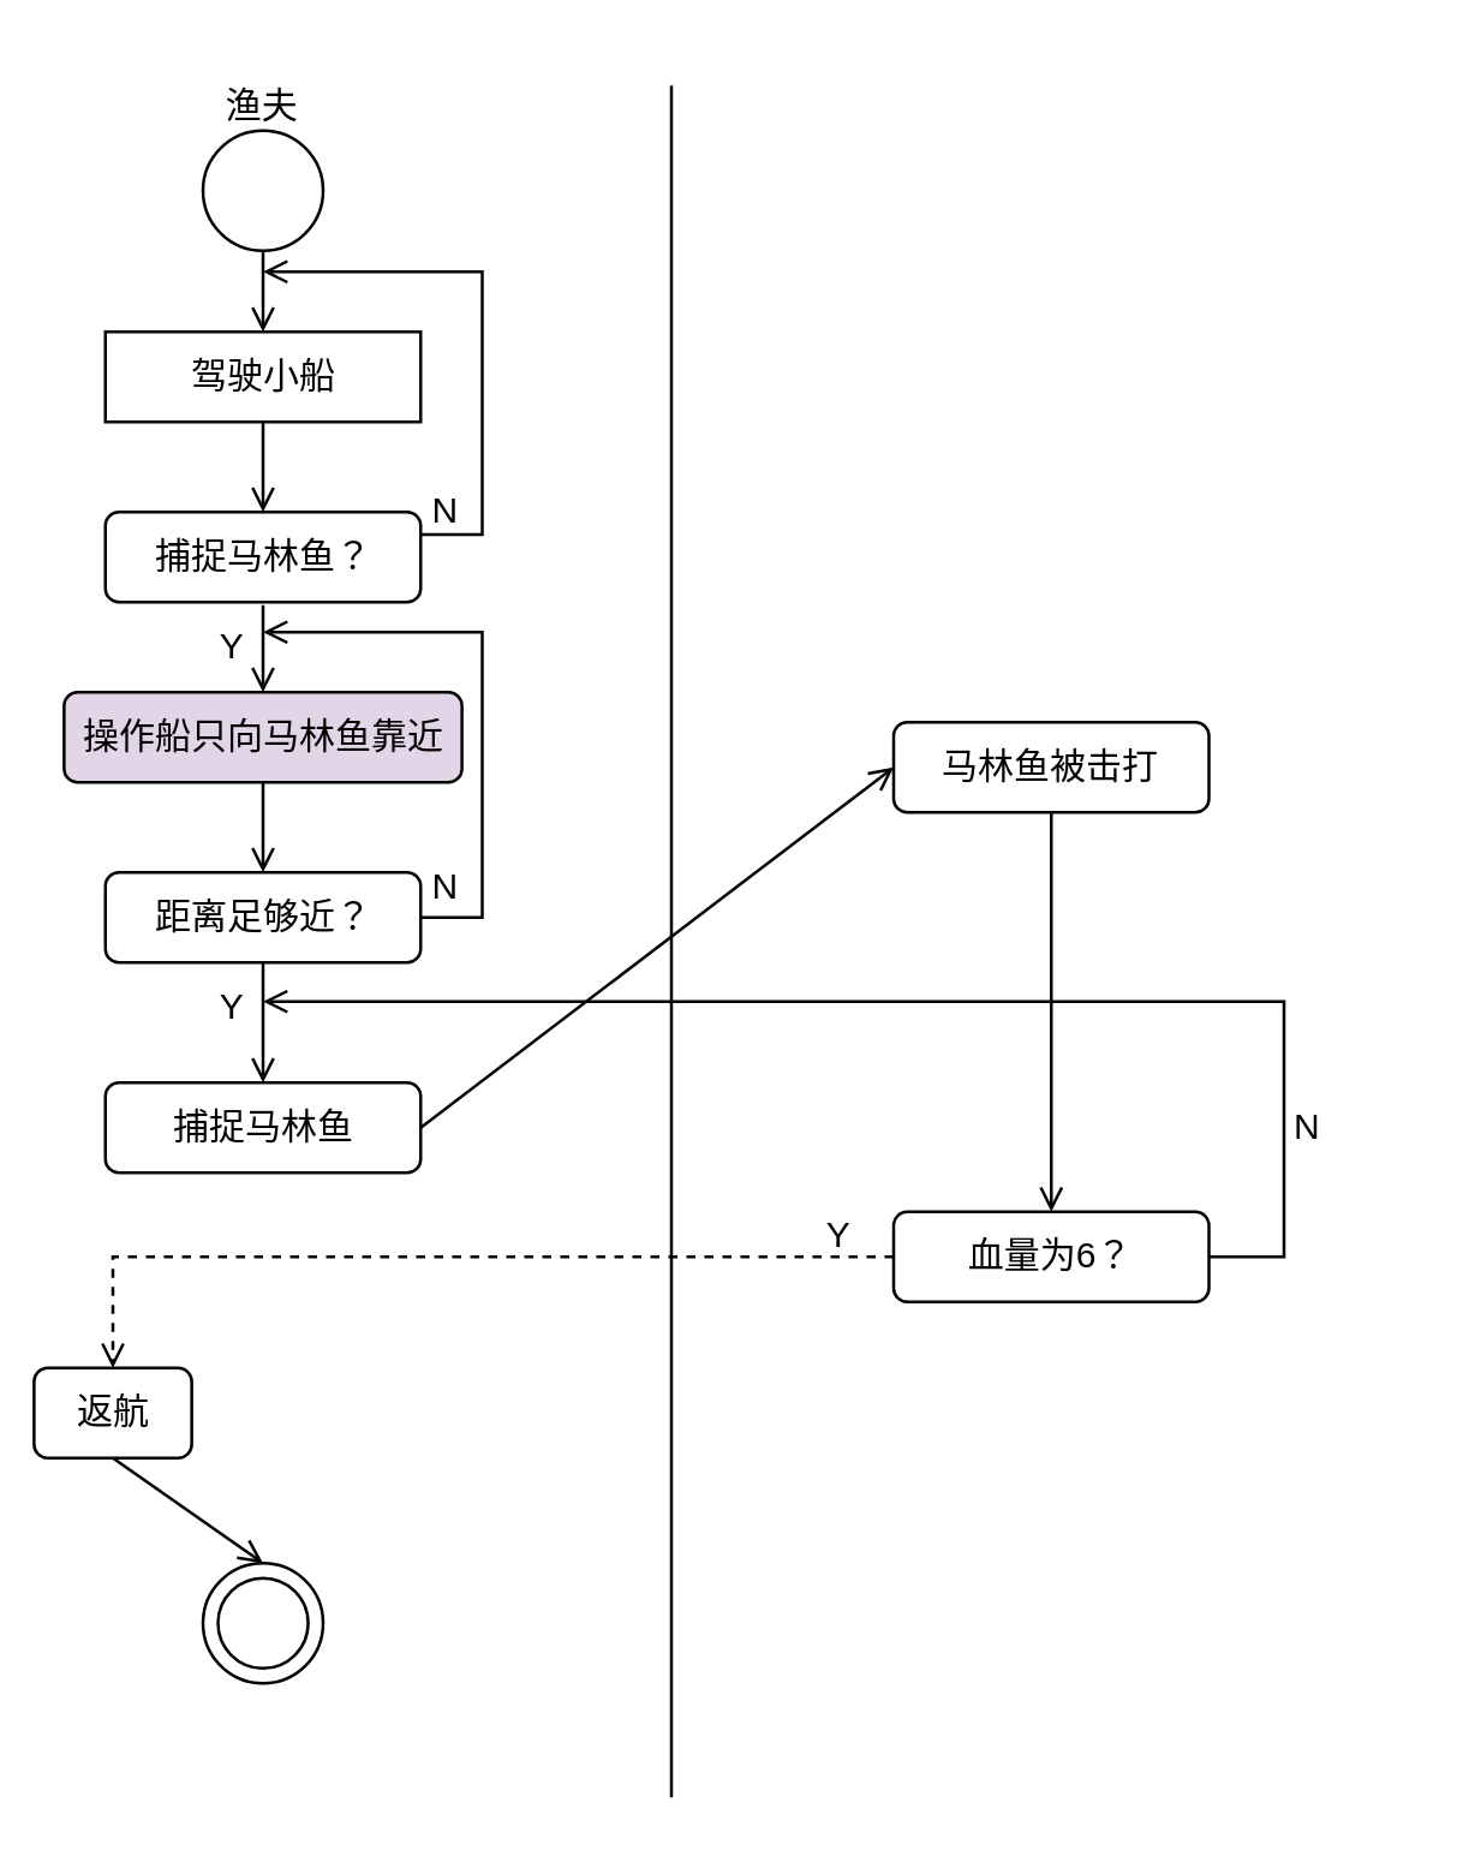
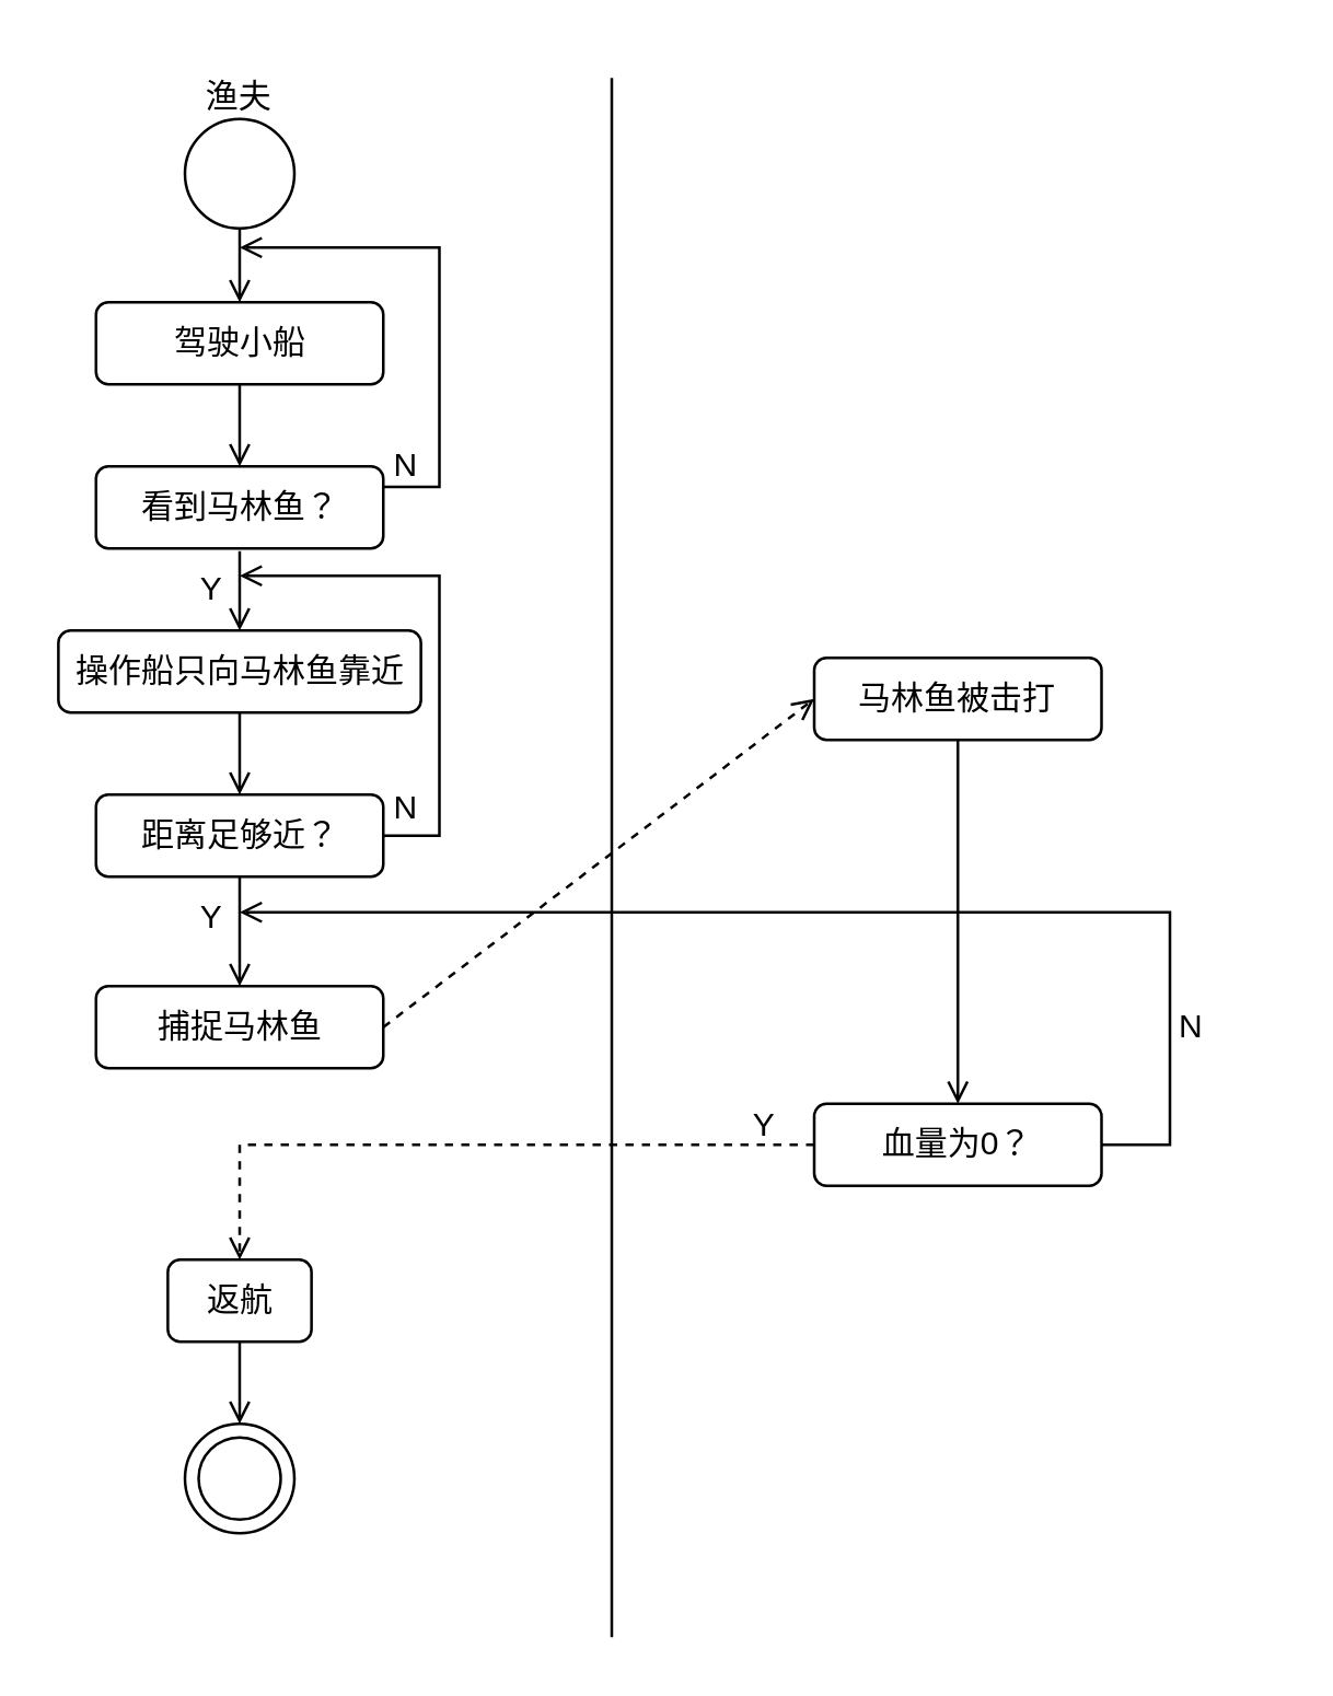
  <mxCell id="0" />
  <mxCell id="1" parent="0" />
  <mxCell id="2" style="rounded=0;orthogonalLoop=1;jettySize=auto;html=1;exitX=0.5;exitY=1;exitDx=0;exitDy=0;endArrow=open;endFill=0;" edge="1" parent="1" source="3" target="6"><mxGeometry relative="1" as="geometry" /></mxCell>
  <mxCell id="3" value="" style="ellipse;whiteSpace=wrap;html=1;aspect=fixed;" vertex="1" parent="1"><mxGeometry x="67" y="43" width="40" height="40" as="geometry" /></mxCell>
  <mxCell id="4" value="渔夫" style="text;strokeColor=none;align=center;fillColor=none;html=1;verticalAlign=middle;whiteSpace=wrap;rounded=0;" vertex="1" parent="1"><mxGeometry x="57" y="20" width="60" height="30" as="geometry" /></mxCell>
  <mxCell id="5" style="edgeStyle=orthogonalEdgeStyle;rounded=0;orthogonalLoop=1;jettySize=auto;html=1;exitX=1;exitY=0.25;exitDx=0;exitDy=0;endArrow=open;endFill=0;" edge="1" parent="1" source="7"><mxGeometry relative="1" as="geometry"><mxPoint x="87" y="90" as="targetPoint" /><Array as="points"><mxPoint x="160" y="177" /><mxPoint x="160" y="90" /></Array></mxGeometry></mxCell>
- <mxCell id="6" value="驾驶小船" style="whiteSpace=wrap;html=1;rounded=0;" vertex="1" parent="1"><mxGeometry x="34.5" y="110" width="105" height="30" as="geometry" /></mxCell>
- <mxCell id="7" value="捕捉马林鱼？" style="rounded=1;whiteSpace=wrap;html=1;" vertex="1" parent="1"><mxGeometry x="34.5" y="170" width="105" height="30" as="geometry" /></mxCell>
- <mxCell id="8" value="操作船只向马林鱼靠近" style="rounded=1;whiteSpace=wrap;html=1;fillColor=#e1d5e7;" vertex="1" parent="1"><mxGeometry x="20.75" y="230" width="132.5" height="30" as="geometry" /></mxCell>
+ <mxCell id="6" value="驾驶小船" style="rounded=1;whiteSpace=wrap;html=1;" vertex="1" parent="1"><mxGeometry x="34.5" y="110" width="105" height="30" as="geometry" /></mxCell>
+ <mxCell id="7" value="看到马林鱼？" style="rounded=1;whiteSpace=wrap;html=1;" vertex="1" parent="1"><mxGeometry x="34.5" y="170" width="105" height="30" as="geometry" /></mxCell>
+ <mxCell id="8" value="操作船只向马林鱼靠近" style="rounded=1;whiteSpace=wrap;html=1;" vertex="1" parent="1"><mxGeometry x="20.75" y="230" width="132.5" height="30" as="geometry" /></mxCell>
  <mxCell id="9" style="edgeStyle=orthogonalEdgeStyle;rounded=0;orthogonalLoop=1;jettySize=auto;html=1;exitX=1;exitY=0.5;exitDx=0;exitDy=0;endArrow=open;endFill=0;" edge="1" parent="1" source="10"><mxGeometry relative="1" as="geometry"><mxPoint x="87" y="210" as="targetPoint" /><Array as="points"><mxPoint x="160" y="305" /><mxPoint x="160" y="210" /></Array></mxGeometry></mxCell>
  <mxCell id="10" value="距离足够近？&lt;span style=&quot;color: rgba(0, 0, 0, 0); font-family: monospace; font-size: 0px; text-align: start; text-wrap: nowrap;&quot;&gt;%3CmxGraphModel%3E%3Croot%3E%3CmxCell%20id%3D%220%22%2F%3E%3CmxCell%20id%3D%221%22%20parent%3D%220%22%2F%3E%3CmxCell%20id%3D%222%22%20value%3D%22%E9%A9%BE%E9%A9%B6%E5%B0%8F%E8%88%B9%22%20style%3D%22rounded%3D1%3BwhiteSpace%3Dwrap%3Bhtml%3D1%3B%22%20vertex%3D%221%22%20parent%3D%221%22%3E%3CmxGeometry%20x%3D%2297.5%22%20y%3D%22190%22%20width%3D%22105%22%20height%3D%2230%22%20as%3D%22geometry%22%2F%3E%3C%2FmxCell%3E%3C%2Froot%3E%3C%2FmxGraphModel%3E&lt;/span&gt;" style="rounded=1;whiteSpace=wrap;html=1;" vertex="1" parent="1"><mxGeometry x="34.5" y="290" width="105" height="30" as="geometry" /></mxCell>
  <mxCell id="11" value="捕捉马林鱼" style="rounded=1;whiteSpace=wrap;html=1;" vertex="1" parent="1"><mxGeometry x="34.5" y="360" width="105" height="30" as="geometry" /></mxCell>
- <mxCell id="12" value="返航" style="rounded=1;whiteSpace=wrap;html=1;" vertex="1" parent="1"><mxGeometry x="10.75" y="455" width="52.5" height="30" as="geometry" /></mxCell>
+ <mxCell id="12" value="返航" style="rounded=1;whiteSpace=wrap;html=1;" vertex="1" parent="1"><mxGeometry x="60.75" y="460" width="52.5" height="30" as="geometry" /></mxCell>
  <mxCell id="13" value="马林鱼被击打" style="rounded=1;whiteSpace=wrap;html=1;" vertex="1" parent="1"><mxGeometry x="297" y="240" width="105" height="30" as="geometry" /></mxCell>
  <mxCell id="14" style="edgeStyle=orthogonalEdgeStyle;rounded=0;orthogonalLoop=1;jettySize=auto;html=1;exitX=1;exitY=0.5;exitDx=0;exitDy=0;endArrow=open;endFill=0;" edge="1" parent="1" source="16"><mxGeometry relative="1" as="geometry"><mxPoint x="87" y="333" as="targetPoint" /><mxPoint x="402" y="411" as="sourcePoint" /><Array as="points"><mxPoint x="427" y="418" /><mxPoint x="427" y="333" /></Array></mxGeometry></mxCell>
  <mxCell id="15" style="edgeStyle=orthogonalEdgeStyle;rounded=0;orthogonalLoop=1;jettySize=auto;html=1;exitX=0;exitY=0.5;exitDx=0;exitDy=0;entryX=0.5;entryY=0;entryDx=0;entryDy=0;endArrow=open;endFill=0;dashed=1;" edge="1" parent="1" source="16" target="12"><mxGeometry relative="1" as="geometry" /></mxCell>
- <mxCell id="16" value="血量为6？" style="rounded=1;whiteSpace=wrap;html=1;" vertex="1" parent="1"><mxGeometry x="297" y="403" width="105" height="30" as="geometry" /></mxCell>
+ <mxCell id="16" value="血量为0？" style="rounded=1;whiteSpace=wrap;html=1;" vertex="1" parent="1"><mxGeometry x="297" y="403" width="105" height="30" as="geometry" /></mxCell>
  <mxCell id="17" value="" style="ellipse;whiteSpace=wrap;html=1;aspect=fixed;" vertex="1" parent="1"><mxGeometry x="67" y="520" width="40" height="40" as="geometry" /></mxCell>
  <mxCell id="18" value="" style="ellipse;whiteSpace=wrap;html=1;aspect=fixed;" vertex="1" parent="1"><mxGeometry x="72" y="525" width="30" height="30" as="geometry" /></mxCell>
  <mxCell id="19" style="rounded=0;orthogonalLoop=1;jettySize=auto;html=1;exitX=0.5;exitY=1;exitDx=0;exitDy=0;endArrow=open;endFill=0;entryX=0.5;entryY=0;entryDx=0;entryDy=0;" edge="1" parent="1" source="6" target="7"><mxGeometry relative="1" as="geometry"><mxPoint x="97" y="93" as="sourcePoint" /><mxPoint x="97" y="120" as="targetPoint" /></mxGeometry></mxCell>
  <mxCell id="20" style="rounded=0;orthogonalLoop=1;jettySize=auto;html=1;endArrow=open;endFill=0;entryX=0.5;entryY=0;entryDx=0;entryDy=0;" edge="1" parent="1" target="10"><mxGeometry relative="1" as="geometry"><mxPoint x="87" y="260" as="sourcePoint" /><mxPoint x="86.66" y="287" as="targetPoint" /></mxGeometry></mxCell>
  <mxCell id="21" style="rounded=0;orthogonalLoop=1;jettySize=auto;html=1;endArrow=open;endFill=0;" edge="1" parent="1" target="8"><mxGeometry relative="1" as="geometry"><mxPoint x="87" y="201" as="sourcePoint" /><mxPoint x="117" y="140" as="targetPoint" /></mxGeometry></mxCell>
  <mxCell id="22" style="rounded=0;orthogonalLoop=1;jettySize=auto;html=1;exitX=0.5;exitY=1;exitDx=0;exitDy=0;endArrow=open;endFill=0;" edge="1" parent="1" source="10" target="11"><mxGeometry relative="1" as="geometry"><mxPoint x="127" y="123" as="sourcePoint" /><mxPoint x="127" y="150" as="targetPoint" /></mxGeometry></mxCell>
- <mxCell id="23" style="rounded=0;orthogonalLoop=1;jettySize=auto;html=1;exitX=1;exitY=0.5;exitDx=0;exitDy=0;endArrow=open;endFill=0;entryX=0;entryY=0.5;entryDx=0;entryDy=0;" edge="1" parent="1" source="11" target="13"><mxGeometry relative="1" as="geometry"><mxPoint x="137" y="133" as="sourcePoint" /><mxPoint x="137" y="160" as="targetPoint" /></mxGeometry></mxCell>
+ <mxCell id="23" style="rounded=0;orthogonalLoop=1;jettySize=auto;html=1;exitX=1;exitY=0.5;exitDx=0;exitDy=0;endArrow=open;endFill=0;entryX=0;entryY=0.5;entryDx=0;entryDy=0;dashed=1;" edge="1" parent="1" source="11" target="13"><mxGeometry relative="1" as="geometry"><mxPoint x="137" y="133" as="sourcePoint" /><mxPoint x="137" y="160" as="targetPoint" /></mxGeometry></mxCell>
  <mxCell id="24" style="rounded=0;orthogonalLoop=1;jettySize=auto;html=1;exitX=0.5;exitY=1;exitDx=0;exitDy=0;endArrow=open;endFill=0;entryX=0.5;entryY=0;entryDx=0;entryDy=0;" edge="1" parent="1" source="13" target="16"><mxGeometry relative="1" as="geometry"><mxPoint x="147" y="143" as="sourcePoint" /><mxPoint x="350" y="400" as="targetPoint" /></mxGeometry></mxCell>
  <mxCell id="25" style="rounded=0;orthogonalLoop=1;jettySize=auto;html=1;endArrow=none;endFill=0;" edge="1" parent="1"><mxGeometry relative="1" as="geometry"><mxPoint x="223" y="28" as="sourcePoint" /><mxPoint x="223" y="598" as="targetPoint" /></mxGeometry></mxCell>
  <mxCell id="26" style="rounded=0;orthogonalLoop=1;jettySize=auto;html=1;exitX=0.5;exitY=1;exitDx=0;exitDy=0;endArrow=open;endFill=0;entryX=0.5;entryY=0;entryDx=0;entryDy=0;" edge="1" parent="1" source="12" target="17"><mxGeometry relative="1" as="geometry"><mxPoint x="97" y="330" as="sourcePoint" /><mxPoint x="97" y="360" as="targetPoint" /></mxGeometry></mxCell>
  <mxCell id="27" value="N" style="text;strokeColor=none;align=center;fillColor=none;html=1;verticalAlign=middle;whiteSpace=wrap;rounded=0;" vertex="1" parent="1"><mxGeometry x="118" y="155" width="60" height="30" as="geometry" /></mxCell>
  <mxCell id="28" value="N" style="text;strokeColor=none;align=center;fillColor=none;html=1;verticalAlign=middle;whiteSpace=wrap;rounded=0;" vertex="1" parent="1"><mxGeometry x="118" y="280" width="60" height="30" as="geometry" /></mxCell>
  <mxCell id="29" value="N" style="text;strokeColor=none;align=center;fillColor=none;html=1;verticalAlign=middle;whiteSpace=wrap;rounded=0;" vertex="1" parent="1"><mxGeometry x="405" y="360" width="60" height="30" as="geometry" /></mxCell>
  <mxCell id="30" value="Y" style="text;strokeColor=none;align=center;fillColor=none;html=1;verticalAlign=middle;whiteSpace=wrap;rounded=0;" vertex="1" parent="1"><mxGeometry x="249" y="396" width="60" height="30" as="geometry" /></mxCell>
  <mxCell id="31" value="Y" style="text;strokeColor=none;align=center;fillColor=none;html=1;verticalAlign=middle;whiteSpace=wrap;rounded=0;" vertex="1" parent="1"><mxGeometry x="47" y="320" width="60" height="30" as="geometry" /></mxCell>
  <mxCell id="32" value="Y" style="text;strokeColor=none;align=center;fillColor=none;html=1;verticalAlign=middle;whiteSpace=wrap;rounded=0;" vertex="1" parent="1"><mxGeometry x="47" y="200" width="60" height="30" as="geometry" /></mxCell>
